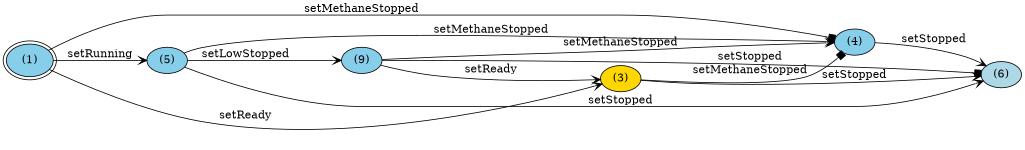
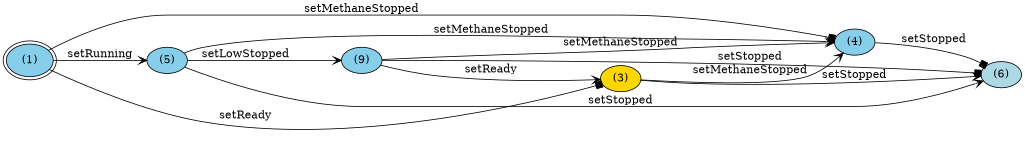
  digraph {
    mclimit=10.0
    nodesep=0.05
    rankdir=LR
    node [fillcolor=skyblue style=filled]
    edge [arrowhead=vee]
    n1 [height=0.25 label="(1)" peripheries=2 width=0.25]
    n2 [fillcolor=gold height=0.25 label="(3)" width=0.25]
    n3 [height=0.25 label="(4)" width=0.25]
    n4 [height=0.25 label="(5)" width=0.25]
    n5 [fillcolor=lightblue height=0.25 label="(6)" width=0.25]
    n6 [height=0.25 label="(9)" width=0.25]
-   n1 -> n2 [label=setReady]
+   n1 -> n2 [arrowhead=box label=setReady]
    n1 -> n3 [arrowhead=box label=setMethaneStopped]
    n1 -> n4 [label=setRunning]
-   n2 -> n3 [arrowhead=box label=setMethaneStopped]
+   n2 -> n3 [label=setMethaneStopped]
    n2 -> n5 [label=setStopped]
-   n3 -> n5 [label=setStopped]
+   n3 -> n5 [arrowhead=box label=setStopped]
    n4 -> n3 [label=setMethaneStopped]
    n4 -> n5 [label=setStopped]
    n4 -> n6 [label=setLowStopped]
    n6 -> n2 [label=setReady]
    n6 -> n3 [label=setMethaneStopped]
    n6 -> n5 [arrowhead=box label=setStopped]
  }
